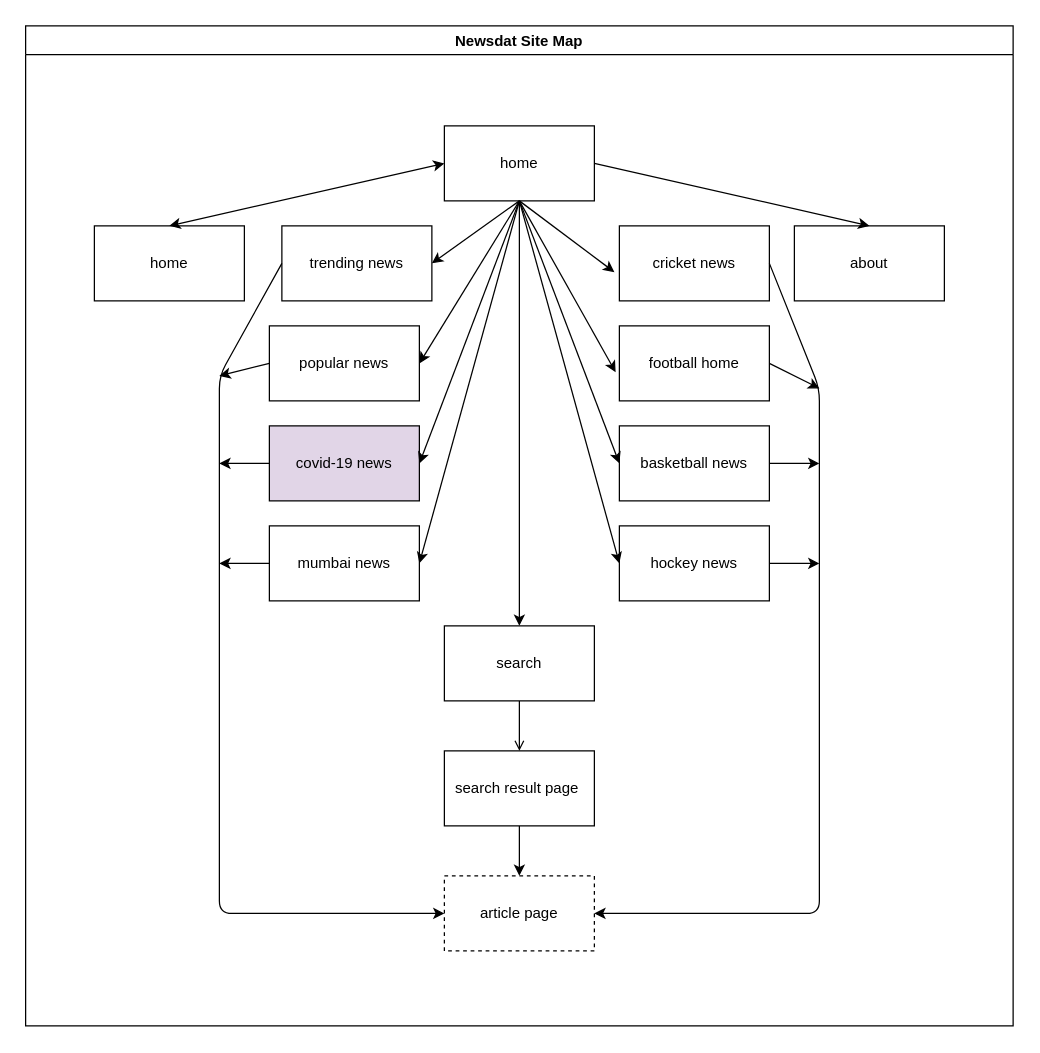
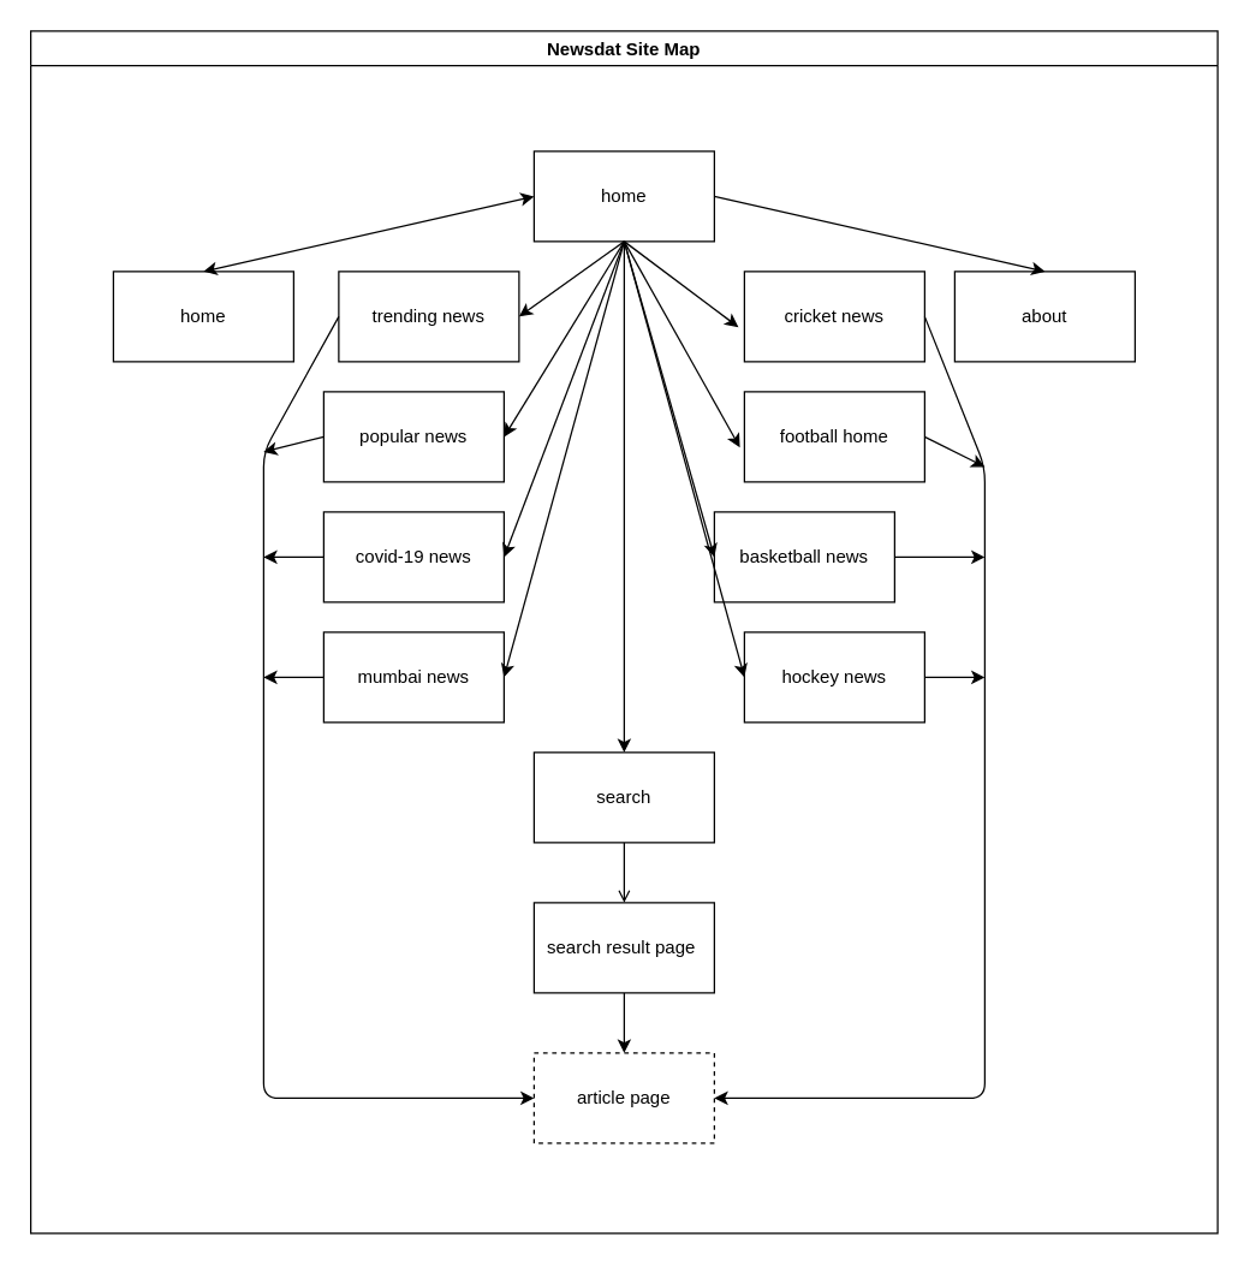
  <mxCell id="0" />
  <mxCell id="1" parent="0" />
  <mxCell id="2" value="Newsdat Site Map" style="swimlane;" vertex="1" parent="1"><mxGeometry x="20" width="790" height="800" as="geometry" y="20" /></mxCell>
  <mxCell id="3" value="home" style="rounded=0;whiteSpace=wrap;html=1;" vertex="1" parent="2"><mxGeometry x="335" y="80" width="120" height="60" as="geometry" /></mxCell>
  <mxCell id="4" value="mumbai news" style="rounded=0;whiteSpace=wrap;html=1;" vertex="1" parent="2"><mxGeometry x="195" y="400" width="120" height="60" as="geometry" /></mxCell>
  <mxCell id="5" value="search" style="rounded=0;whiteSpace=wrap;html=1;" vertex="1" parent="2"><mxGeometry x="335" y="480" width="120" height="60" as="geometry" /></mxCell>
- <mxCell id="6" value="covid-19 news" style="rounded=0;whiteSpace=wrap;html=1;fillColor=#e1d5e7;" vertex="1" parent="2"><mxGeometry x="195" y="320" width="120" height="60" as="geometry" /></mxCell>
+ <mxCell id="6" value="covid-19 news" style="rounded=0;whiteSpace=wrap;html=1;" vertex="1" parent="2"><mxGeometry x="195" y="320" width="120" height="60" as="geometry" /></mxCell>
  <mxCell id="7" value="trending news" style="rounded=0;whiteSpace=wrap;html=1;" vertex="1" parent="2"><mxGeometry x="205" y="160" width="120" height="60" as="geometry" /></mxCell>
  <mxCell id="8" value="popular news" style="rounded=0;whiteSpace=wrap;html=1;" vertex="1" parent="2"><mxGeometry x="195" y="240" width="120" height="60" as="geometry" /></mxCell>
  <mxCell id="9" value="cricket news" style="rounded=0;whiteSpace=wrap;html=1;" vertex="1" parent="2"><mxGeometry x="475" y="160" width="120" height="60" as="geometry" /></mxCell>
  <mxCell id="10" value="football home" style="rounded=0;whiteSpace=wrap;html=1;" vertex="1" parent="2"><mxGeometry x="475" y="240" width="120" height="60" as="geometry" /></mxCell>
- <mxCell id="11" value="basketball news" style="rounded=0;whiteSpace=wrap;html=1;" vertex="1" parent="2"><mxGeometry x="475" y="320" width="120" height="60" as="geometry" /></mxCell>
+ <mxCell id="11" value="basketball news" style="rounded=0;whiteSpace=wrap;html=1;" vertex="1" parent="2"><mxGeometry x="455" y="320" width="120" height="60" as="geometry" /></mxCell>
  <mxCell id="12" value="hockey news" style="rounded=0;whiteSpace=wrap;html=1;" vertex="1" parent="2"><mxGeometry x="475" y="400" width="120" height="60" as="geometry" /></mxCell>
  <mxCell id="13" value="about" style="rounded=0;whiteSpace=wrap;html=1;" vertex="1" parent="2"><mxGeometry x="615" y="160" width="120" height="60" as="geometry" /></mxCell>
  <mxCell id="14" value="home" style="rounded=0;whiteSpace=wrap;html=1;" vertex="1" parent="2"><mxGeometry x="55" y="160" width="120" height="60" as="geometry" /></mxCell>
  <mxCell id="15" value="" style="endArrow=classic;html=1;exitX=0.5;exitY=1;exitDx=0;exitDy=0;entryX=1;entryY=0.5;entryDx=0;entryDy=0;" edge="1" parent="2" source="3" target="7"><mxGeometry width="50" height="50" relative="1" as="geometry"><mxPoint x="385" y="380" as="sourcePoint" /><mxPoint x="435" y="330" as="targetPoint" /></mxGeometry></mxCell>
  <mxCell id="16" value="" style="endArrow=classic;html=1;entryX=-0.025;entryY=0.617;entryDx=0;entryDy=0;entryPerimeter=0;" edge="1" parent="2" target="10"><mxGeometry width="50" height="50" relative="1" as="geometry"><mxPoint x="395" y="140" as="sourcePoint" /><mxPoint x="435" y="330" as="targetPoint" /></mxGeometry></mxCell>
  <mxCell id="17" value="" style="endArrow=classic;html=1;entryX=1;entryY=0.5;entryDx=0;entryDy=0;exitX=0.5;exitY=1;exitDx=0;exitDy=0;" edge="1" parent="2" source="3" target="6"><mxGeometry width="50" height="50" relative="1" as="geometry"><mxPoint x="395" y="150" as="sourcePoint" /><mxPoint x="445" y="340" as="targetPoint" /></mxGeometry></mxCell>
  <mxCell id="18" value="" style="endArrow=classic;html=1;entryX=0;entryY=0.5;entryDx=0;entryDy=0;exitX=0.5;exitY=1;exitDx=0;exitDy=0;" edge="1" parent="2" source="3" target="11"><mxGeometry width="50" height="50" relative="1" as="geometry"><mxPoint x="395" y="150" as="sourcePoint" /><mxPoint x="455" y="350" as="targetPoint" /></mxGeometry></mxCell>
  <mxCell id="19" value="" style="endArrow=classic;html=1;entryX=1;entryY=0.5;entryDx=0;entryDy=0;exitX=0.5;exitY=1;exitDx=0;exitDy=0;" edge="1" parent="2" source="3" target="4"><mxGeometry width="50" height="50" relative="1" as="geometry"><mxPoint x="415" y="410" as="sourcePoint" /><mxPoint x="465" y="360" as="targetPoint" /></mxGeometry></mxCell>
  <mxCell id="20" value="" style="endArrow=classic;html=1;entryX=0;entryY=0.5;entryDx=0;entryDy=0;exitX=0.5;exitY=1;exitDx=0;exitDy=0;" edge="1" parent="2" source="3" target="12"><mxGeometry width="50" height="50" relative="1" as="geometry"><mxPoint x="425" y="420" as="sourcePoint" /><mxPoint x="475" y="370" as="targetPoint" /></mxGeometry></mxCell>
  <mxCell id="21" value="" style="endArrow=classic;html=1;entryX=-0.033;entryY=0.617;entryDx=0;entryDy=0;entryPerimeter=0;" edge="1" parent="2" target="9"><mxGeometry width="50" height="50" relative="1" as="geometry"><mxPoint x="395" y="140" as="sourcePoint" /><mxPoint x="445" y="340" as="targetPoint" /></mxGeometry></mxCell>
  <mxCell id="22" value="" style="endArrow=classic;html=1;entryX=1;entryY=0.5;entryDx=0;entryDy=0;" edge="1" parent="2" target="8"><mxGeometry width="50" height="50" relative="1" as="geometry"><mxPoint x="395" y="140" as="sourcePoint" /><mxPoint x="325" y="290" as="targetPoint" /></mxGeometry></mxCell>
  <mxCell id="23" value="" style="endArrow=classic;startArrow=classic;html=1;exitX=0.5;exitY=0;exitDx=0;exitDy=0;entryX=0;entryY=0.5;entryDx=0;entryDy=0;" edge="1" parent="2" source="14" target="3"><mxGeometry width="50" height="50" relative="1" as="geometry"><mxPoint x="385" y="410" as="sourcePoint" /><mxPoint x="435" y="360" as="targetPoint" /></mxGeometry></mxCell>
  <mxCell id="24" value="" style="endArrow=classic;html=1;entryX=0.5;entryY=0;entryDx=0;entryDy=0;exitX=1;exitY=0.5;exitDx=0;exitDy=0;" edge="1" parent="2" source="3" target="13"><mxGeometry width="50" height="50" relative="1" as="geometry"><mxPoint x="385" y="410" as="sourcePoint" /><mxPoint x="435" y="360" as="targetPoint" /></mxGeometry></mxCell>
  <mxCell id="25" value="" style="endArrow=classic;html=1;exitX=0.5;exitY=1;exitDx=0;exitDy=0;entryX=0.5;entryY=0;entryDx=0;entryDy=0;" edge="1" parent="2" source="3" target="5"><mxGeometry width="50" height="50" relative="1" as="geometry"><mxPoint x="385" y="410" as="sourcePoint" /><mxPoint x="435" y="360" as="targetPoint" /></mxGeometry></mxCell>
  <mxCell id="26" value="search result page&amp;nbsp; " style="rounded=0;whiteSpace=wrap;html=1;" vertex="1" parent="2"><mxGeometry x="335" y="580" width="120" height="60" as="geometry" /></mxCell>
  <mxCell id="27" value="" style="endArrow=open;html=1;exitX=0.5;exitY=1;exitDx=0;exitDy=0;entryX=0.5;entryY=0;entryDx=0;entryDy=0;" edge="1" parent="2" source="5" target="26"><mxGeometry width="50" height="50" relative="1" as="geometry"><mxPoint x="385" y="590" as="sourcePoint" /><mxPoint x="435" y="540" as="targetPoint" /></mxGeometry></mxCell>
  <mxCell id="28" value="article page" style="rounded=0;whiteSpace=wrap;html=1;dashed=1;" vertex="1" parent="2"><mxGeometry x="335" y="680" width="120" height="60" as="geometry" /></mxCell>
  <mxCell id="29" value="" style="endArrow=classic;html=1;exitX=0;exitY=0.5;exitDx=0;exitDy=0;entryX=0;entryY=0.5;entryDx=0;entryDy=0;" edge="1" parent="2" source="7" target="28"><mxGeometry width="50" height="50" relative="1" as="geometry"><mxPoint x="385" y="490" as="sourcePoint" /><mxPoint x="435" y="440" as="targetPoint" /><Array as="points"><mxPoint x="155" y="280" /><mxPoint x="155" y="710" /></Array></mxGeometry></mxCell>
  <mxCell id="30" value="" style="endArrow=classic;html=1;entryX=1;entryY=0.5;entryDx=0;entryDy=0;" edge="1" parent="2" target="28"><mxGeometry width="50" height="50" relative="1" as="geometry"><mxPoint x="595" y="190" as="sourcePoint" /><mxPoint x="435" y="440" as="targetPoint" /><Array as="points"><mxPoint x="635" y="290" /><mxPoint x="635" y="710" /></Array></mxGeometry></mxCell>
  <mxCell id="31" value="" style="endArrow=classic;html=1;exitX=1;exitY=0.5;exitDx=0;exitDy=0;" edge="1" parent="2" source="12"><mxGeometry width="50" height="50" relative="1" as="geometry"><mxPoint x="385" y="490" as="sourcePoint" /><mxPoint x="635" y="430" as="targetPoint" /></mxGeometry></mxCell>
  <mxCell id="32" value="" style="endArrow=classic;html=1;exitX=1;exitY=0.5;exitDx=0;exitDy=0;" edge="1" parent="2" source="11"><mxGeometry width="50" height="50" relative="1" as="geometry"><mxPoint x="385" y="490" as="sourcePoint" /><mxPoint x="635" y="350" as="targetPoint" /></mxGeometry></mxCell>
  <mxCell id="33" value="" style="endArrow=classic;html=1;exitX=1;exitY=0.5;exitDx=0;exitDy=0;" edge="1" parent="2" source="10"><mxGeometry width="50" height="50" relative="1" as="geometry"><mxPoint x="385" y="490" as="sourcePoint" /><mxPoint x="635" y="290" as="targetPoint" /></mxGeometry></mxCell>
  <mxCell id="34" value="" style="endArrow=classic;html=1;exitX=0;exitY=0.5;exitDx=0;exitDy=0;" edge="1" parent="2" source="8"><mxGeometry width="50" height="50" relative="1" as="geometry"><mxPoint x="385" y="490" as="sourcePoint" /><mxPoint x="155" y="280" as="targetPoint" /></mxGeometry></mxCell>
  <mxCell id="35" value="" style="endArrow=classic;html=1;" edge="1" parent="2"><mxGeometry width="50" height="50" relative="1" as="geometry"><mxPoint x="195" y="350" as="sourcePoint" /><mxPoint x="155" y="350" as="targetPoint" /></mxGeometry></mxCell>
  <mxCell id="36" value="" style="endArrow=classic;html=1;exitX=0;exitY=0.5;exitDx=0;exitDy=0;" edge="1" parent="2" source="4"><mxGeometry width="50" height="50" relative="1" as="geometry"><mxPoint x="385" y="490" as="sourcePoint" /><mxPoint x="155" y="430" as="targetPoint" /></mxGeometry></mxCell>
  <mxCell id="37" value="" style="endArrow=classic;html=1;exitX=0.5;exitY=1;exitDx=0;exitDy=0;" edge="1" parent="2" source="26" target="28"><mxGeometry width="50" height="50" relative="1" as="geometry"><mxPoint x="385" y="490" as="sourcePoint" /><mxPoint x="435" y="440" as="targetPoint" /></mxGeometry></mxCell>
